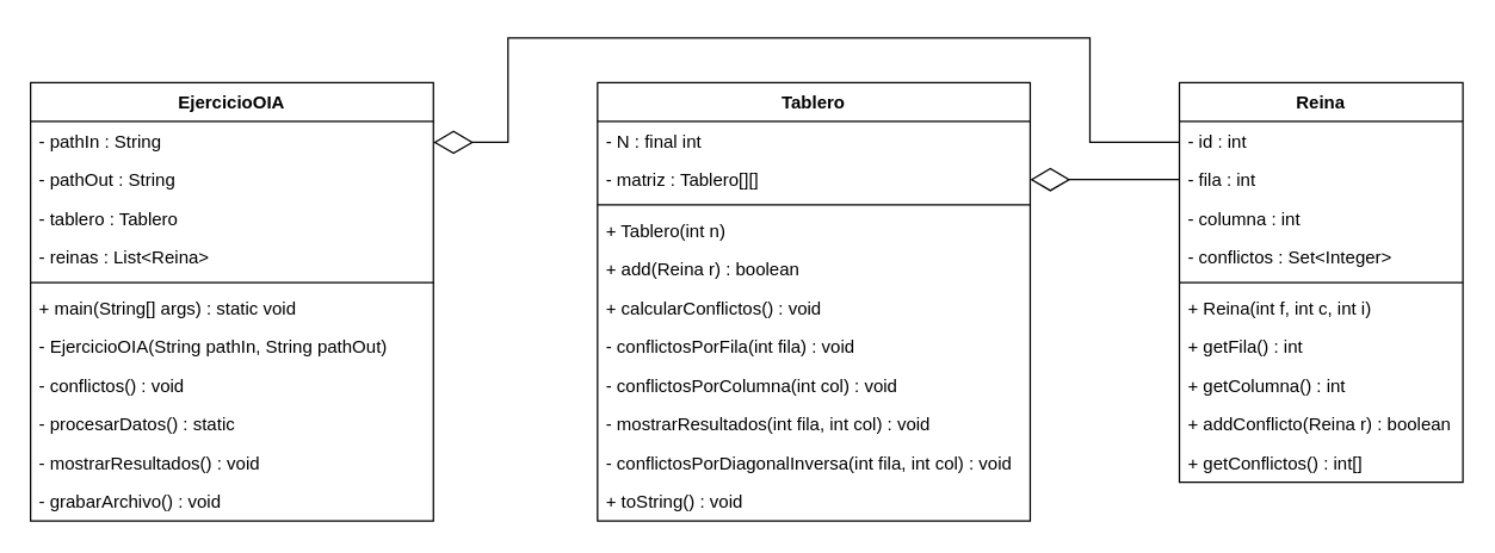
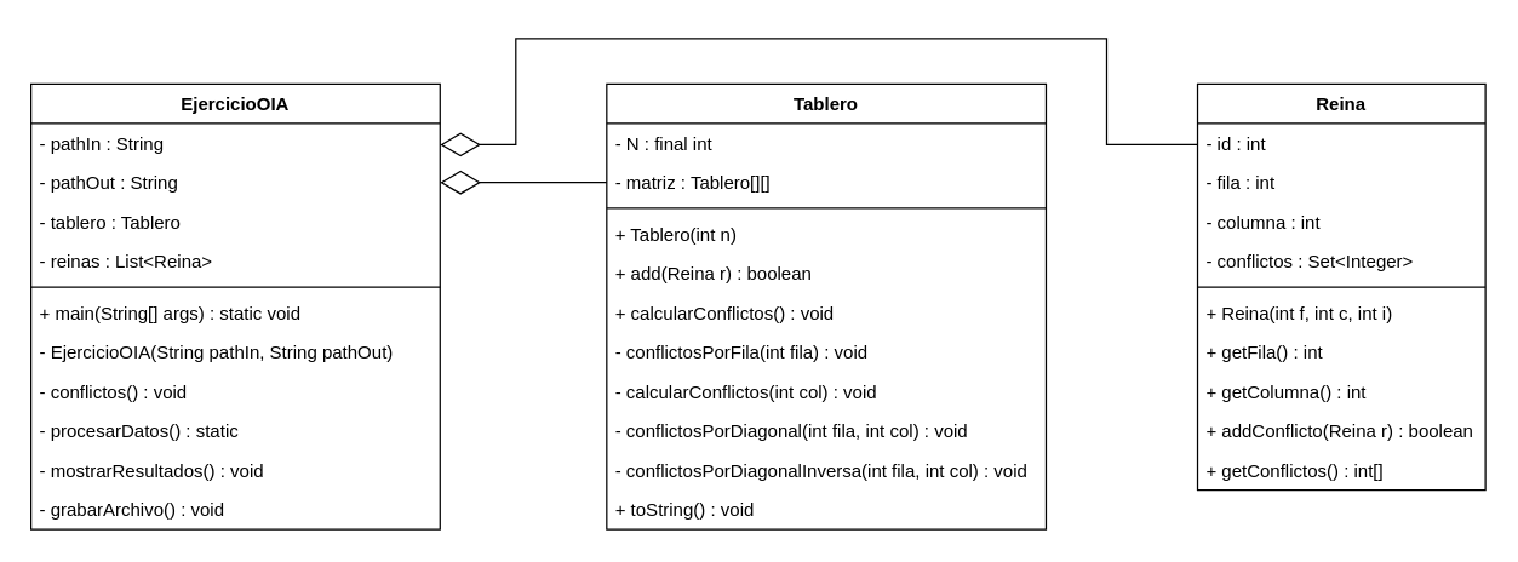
  <mxCell id="0" />
  <mxCell id="1" parent="0" />
  <mxCell id="2" value="Tablero" style="swimlane;fontStyle=1;align=center;verticalAlign=top;childLayout=stackLayout;horizontal=1;startSize=26;horizontalStack=0;resizeParent=1;resizeParentMax=0;resizeLast=0;collapsible=1;marginBottom=0;" vertex="1" parent="1"><mxGeometry x="400" y="50" width="290" height="294" as="geometry" /></mxCell>
  <mxCell id="3" value="- N : final int" style="text;strokeColor=none;fillColor=none;align=left;verticalAlign=top;spacingLeft=4;spacingRight=4;overflow=hidden;rotatable=0;points=[[0,0.5],[1,0.5]];portConstraint=eastwest;" vertex="1" parent="2"><mxGeometry y="26" width="290" height="26" as="geometry" /></mxCell>
  <mxCell id="4" value="- matriz : Tablero[][]" style="text;strokeColor=none;fillColor=none;align=left;verticalAlign=top;spacingLeft=4;spacingRight=4;overflow=hidden;rotatable=0;points=[[0,0.5],[1,0.5]];portConstraint=eastwest;" vertex="1" parent="2"><mxGeometry y="52" width="290" height="26" as="geometry" /></mxCell>
  <mxCell id="5" value="" style="line;strokeWidth=1;fillColor=none;align=left;verticalAlign=middle;spacingTop=-1;spacingLeft=3;spacingRight=3;rotatable=0;labelPosition=right;points=[];portConstraint=eastwest;strokeColor=inherit;" vertex="1" parent="2"><mxGeometry y="78" width="290" height="8" as="geometry" /></mxCell>
  <mxCell id="6" value="+ Tablero(int n)" style="text;strokeColor=none;fillColor=none;align=left;verticalAlign=top;spacingLeft=4;spacingRight=4;overflow=hidden;rotatable=0;points=[[0,0.5],[1,0.5]];portConstraint=eastwest;" vertex="1" parent="2"><mxGeometry y="86" width="290" height="26" as="geometry" /></mxCell>
  <mxCell id="7" value="+ add(Reina r) : boolean" style="text;strokeColor=none;fillColor=none;align=left;verticalAlign=top;spacingLeft=4;spacingRight=4;overflow=hidden;rotatable=0;points=[[0,0.5],[1,0.5]];portConstraint=eastwest;" vertex="1" parent="2"><mxGeometry y="112" width="290" height="26" as="geometry" /></mxCell>
  <mxCell id="8" value="+ calcularConflictos() : void" style="text;strokeColor=none;fillColor=none;align=left;verticalAlign=top;spacingLeft=4;spacingRight=4;overflow=hidden;rotatable=0;points=[[0,0.5],[1,0.5]];portConstraint=eastwest;" vertex="1" parent="2"><mxGeometry y="138" width="290" height="26" as="geometry" /></mxCell>
  <mxCell id="9" value="- conflictosPorFila(int fila) : void" style="text;strokeColor=none;fillColor=none;align=left;verticalAlign=top;spacingLeft=4;spacingRight=4;overflow=hidden;rotatable=0;points=[[0,0.5],[1,0.5]];portConstraint=eastwest;" vertex="1" parent="2"><mxGeometry y="164" width="290" height="26" as="geometry" /></mxCell>
- <mxCell id="10" value="- conflictosPorColumna(int col) : void" style="text;strokeColor=none;fillColor=none;align=left;verticalAlign=top;spacingLeft=4;spacingRight=4;overflow=hidden;rotatable=0;points=[[0,0.5],[1,0.5]];portConstraint=eastwest;" vertex="1" parent="2"><mxGeometry y="190" width="290" height="26" as="geometry" /></mxCell>
- <mxCell id="11" value="- mostrarResultados(int fila, int col) : void" style="text;strokeColor=none;fillColor=none;align=left;verticalAlign=top;spacingLeft=4;spacingRight=4;overflow=hidden;rotatable=0;points=[[0,0.5],[1,0.5]];portConstraint=eastwest;" vertex="1" parent="2"><mxGeometry y="216" width="290" height="26" as="geometry" /></mxCell>
+ <mxCell id="10" value="- calcularConflictos(int col) : void" style="text;strokeColor=none;fillColor=none;align=left;verticalAlign=top;spacingLeft=4;spacingRight=4;overflow=hidden;rotatable=0;points=[[0,0.5],[1,0.5]];portConstraint=eastwest;" vertex="1" parent="2"><mxGeometry y="190" width="290" height="26" as="geometry" /></mxCell>
+ <mxCell id="11" value="- conflictosPorDiagonal(int fila, int col) : void" style="text;strokeColor=none;fillColor=none;align=left;verticalAlign=top;spacingLeft=4;spacingRight=4;overflow=hidden;rotatable=0;points=[[0,0.5],[1,0.5]];portConstraint=eastwest;" vertex="1" parent="2"><mxGeometry y="216" width="290" height="26" as="geometry" /></mxCell>
  <mxCell id="12" value="- conflictosPorDiagonalInversa(int fila, int col) : void" style="text;strokeColor=none;fillColor=none;align=left;verticalAlign=top;spacingLeft=4;spacingRight=4;overflow=hidden;rotatable=0;points=[[0,0.5],[1,0.5]];portConstraint=eastwest;" vertex="1" parent="2"><mxGeometry y="242" width="290" height="26" as="geometry" /></mxCell>
  <mxCell id="13" value="+ toString() : void" style="text;strokeColor=none;fillColor=none;align=left;verticalAlign=top;spacingLeft=4;spacingRight=4;overflow=hidden;rotatable=0;points=[[0,0.5],[1,0.5]];portConstraint=eastwest;" vertex="1" parent="2"><mxGeometry y="268" width="290" height="26" as="geometry" /></mxCell>
  <mxCell id="14" value="Reina" style="swimlane;fontStyle=1;align=center;verticalAlign=top;childLayout=stackLayout;horizontal=1;startSize=26;horizontalStack=0;resizeParent=1;resizeParentMax=0;resizeLast=0;collapsible=1;marginBottom=0;" vertex="1" parent="1"><mxGeometry x="790" y="50" width="190" height="268" as="geometry" /></mxCell>
  <mxCell id="15" value="- id : int" style="text;strokeColor=none;fillColor=none;align=left;verticalAlign=top;spacingLeft=4;spacingRight=4;overflow=hidden;rotatable=0;points=[[0,0.5],[1,0.5]];portConstraint=eastwest;" vertex="1" parent="14"><mxGeometry y="26" width="190" height="26" as="geometry" /></mxCell>
  <mxCell id="16" value="- fila : int" style="text;strokeColor=none;fillColor=none;align=left;verticalAlign=top;spacingLeft=4;spacingRight=4;overflow=hidden;rotatable=0;points=[[0,0.5],[1,0.5]];portConstraint=eastwest;" vertex="1" parent="14"><mxGeometry y="52" width="190" height="26" as="geometry" /></mxCell>
  <mxCell id="17" value="- columna : int" style="text;strokeColor=none;fillColor=none;align=left;verticalAlign=top;spacingLeft=4;spacingRight=4;overflow=hidden;rotatable=0;points=[[0,0.5],[1,0.5]];portConstraint=eastwest;" vertex="1" parent="14"><mxGeometry y="78" width="190" height="26" as="geometry" /></mxCell>
  <mxCell id="18" value="- conflictos : Set&lt;Integer&gt;" style="text;strokeColor=none;fillColor=none;align=left;verticalAlign=top;spacingLeft=4;spacingRight=4;overflow=hidden;rotatable=0;points=[[0,0.5],[1,0.5]];portConstraint=eastwest;" vertex="1" parent="14"><mxGeometry y="104" width="190" height="26" as="geometry" /></mxCell>
  <mxCell id="19" value="" style="line;strokeWidth=1;fillColor=none;align=left;verticalAlign=middle;spacingTop=-1;spacingLeft=3;spacingRight=3;rotatable=0;labelPosition=right;points=[];portConstraint=eastwest;strokeColor=inherit;" vertex="1" parent="14"><mxGeometry y="130" width="190" height="8" as="geometry" /></mxCell>
  <mxCell id="20" value="+ Reina(int f, int c, int i)" style="text;strokeColor=none;fillColor=none;align=left;verticalAlign=top;spacingLeft=4;spacingRight=4;overflow=hidden;rotatable=0;points=[[0,0.5],[1,0.5]];portConstraint=eastwest;" vertex="1" parent="14"><mxGeometry y="138" width="190" height="26" as="geometry" /></mxCell>
  <mxCell id="21" value="+ getFila() : int" style="text;strokeColor=none;fillColor=none;align=left;verticalAlign=top;spacingLeft=4;spacingRight=4;overflow=hidden;rotatable=0;points=[[0,0.5],[1,0.5]];portConstraint=eastwest;" vertex="1" parent="14"><mxGeometry y="164" width="190" height="26" as="geometry" /></mxCell>
  <mxCell id="22" value="+ getColumna() : int" style="text;strokeColor=none;fillColor=none;align=left;verticalAlign=top;spacingLeft=4;spacingRight=4;overflow=hidden;rotatable=0;points=[[0,0.5],[1,0.5]];portConstraint=eastwest;" vertex="1" parent="14"><mxGeometry y="190" width="190" height="26" as="geometry" /></mxCell>
  <mxCell id="23" value="+ addConflicto(Reina r) : boolean" style="text;strokeColor=none;fillColor=none;align=left;verticalAlign=top;spacingLeft=4;spacingRight=4;overflow=hidden;rotatable=0;points=[[0,0.5],[1,0.5]];portConstraint=eastwest;" vertex="1" parent="14"><mxGeometry y="216" width="190" height="26" as="geometry" /></mxCell>
  <mxCell id="24" value="+ getConflictos() : int[]" style="text;strokeColor=none;fillColor=none;align=left;verticalAlign=top;spacingLeft=4;spacingRight=4;overflow=hidden;rotatable=0;points=[[0,0.5],[1,0.5]];portConstraint=eastwest;" vertex="1" parent="14"><mxGeometry y="242" width="190" height="26" as="geometry" /></mxCell>
- <mxCell id="25" value="" style="endArrow=diamondThin;endFill=0;endSize=24;html=1;rounded=0;exitX=0;exitY=0.5;exitDx=0;exitDy=0;entryX=1;entryY=0.5;entryDx=0;entryDy=0;" edge="1" parent="1" source="16" target="4"><mxGeometry width="160" relative="1" as="geometry"><mxPoint x="830" y="230" as="sourcePoint" /><mxPoint x="670" y="230" as="targetPoint" /></mxGeometry></mxCell>
  <mxCell id="26" value="EjercicioOIA" style="swimlane;fontStyle=1;align=center;verticalAlign=top;childLayout=stackLayout;horizontal=1;startSize=26;horizontalStack=0;resizeParent=1;resizeParentMax=0;resizeLast=0;collapsible=1;marginBottom=0;" vertex="1" parent="1"><mxGeometry x="20" y="50" width="270" height="294" as="geometry" /></mxCell>
  <mxCell id="27" value="- pathIn : String" style="text;strokeColor=none;fillColor=none;align=left;verticalAlign=top;spacingLeft=4;spacingRight=4;overflow=hidden;rotatable=0;points=[[0,0.5],[1,0.5]];portConstraint=eastwest;" vertex="1" parent="26"><mxGeometry y="26" width="270" height="26" as="geometry" /></mxCell>
  <mxCell id="28" value="- pathOut : String" style="text;strokeColor=none;fillColor=none;align=left;verticalAlign=top;spacingLeft=4;spacingRight=4;overflow=hidden;rotatable=0;points=[[0,0.5],[1,0.5]];portConstraint=eastwest;" vertex="1" parent="26"><mxGeometry y="52" width="270" height="26" as="geometry" /></mxCell>
  <mxCell id="29" value="- tablero : Tablero" style="text;strokeColor=none;fillColor=none;align=left;verticalAlign=top;spacingLeft=4;spacingRight=4;overflow=hidden;rotatable=0;points=[[0,0.5],[1,0.5]];portConstraint=eastwest;" vertex="1" parent="26"><mxGeometry y="78" width="270" height="26" as="geometry" /></mxCell>
  <mxCell id="30" value="- reinas : List&lt;Reina&gt;" style="text;strokeColor=none;fillColor=none;align=left;verticalAlign=top;spacingLeft=4;spacingRight=4;overflow=hidden;rotatable=0;points=[[0,0.5],[1,0.5]];portConstraint=eastwest;" vertex="1" parent="26"><mxGeometry y="104" width="270" height="26" as="geometry" /></mxCell>
  <mxCell id="31" value="" style="line;strokeWidth=1;fillColor=none;align=left;verticalAlign=middle;spacingTop=-1;spacingLeft=3;spacingRight=3;rotatable=0;labelPosition=right;points=[];portConstraint=eastwest;strokeColor=inherit;" vertex="1" parent="26"><mxGeometry y="130" width="270" height="8" as="geometry" /></mxCell>
  <mxCell id="32" value="+ main(String[] args) : static void" style="text;strokeColor=none;fillColor=none;align=left;verticalAlign=top;spacingLeft=4;spacingRight=4;overflow=hidden;rotatable=0;points=[[0,0.5],[1,0.5]];portConstraint=eastwest;" vertex="1" parent="26"><mxGeometry y="138" width="270" height="26" as="geometry" /></mxCell>
  <mxCell id="33" value="- EjercicioOIA(String pathIn, String pathOut)" style="text;strokeColor=none;fillColor=none;align=left;verticalAlign=top;spacingLeft=4;spacingRight=4;overflow=hidden;rotatable=0;points=[[0,0.5],[1,0.5]];portConstraint=eastwest;" vertex="1" parent="26"><mxGeometry y="164" width="270" height="26" as="geometry" /></mxCell>
  <mxCell id="34" value="- conflictos() : void" style="text;strokeColor=none;fillColor=none;align=left;verticalAlign=top;spacingLeft=4;spacingRight=4;overflow=hidden;rotatable=0;points=[[0,0.5],[1,0.5]];portConstraint=eastwest;" vertex="1" parent="26"><mxGeometry y="190" width="270" height="26" as="geometry" /></mxCell>
  <mxCell id="35" value="- procesarDatos() : static" style="text;strokeColor=none;fillColor=none;align=left;verticalAlign=top;spacingLeft=4;spacingRight=4;overflow=hidden;rotatable=0;points=[[0,0.5],[1,0.5]];portConstraint=eastwest;" vertex="1" parent="26"><mxGeometry y="216" width="270" height="26" as="geometry" /></mxCell>
  <mxCell id="36" value="- mostrarResultados() : void" style="text;strokeColor=none;fillColor=none;align=left;verticalAlign=top;spacingLeft=4;spacingRight=4;overflow=hidden;rotatable=0;points=[[0,0.5],[1,0.5]];portConstraint=eastwest;" vertex="1" parent="26"><mxGeometry y="242" width="270" height="26" as="geometry" /></mxCell>
  <mxCell id="37" value="- grabarArchivo() : void" style="text;strokeColor=none;fillColor=none;align=left;verticalAlign=top;spacingLeft=4;spacingRight=4;overflow=hidden;rotatable=0;points=[[0,0.5],[1,0.5]];portConstraint=eastwest;" vertex="1" parent="26"><mxGeometry y="268" width="270" height="26" as="geometry" /></mxCell>
+ <mxCell id="38" value="" style="endArrow=diamondThin;endFill=0;endSize=24;html=1;rounded=0;entryX=1;entryY=0.5;entryDx=0;entryDy=0;exitX=0;exitY=0.5;exitDx=0;exitDy=0;" edge="1" parent="1" source="4" target="28"><mxGeometry width="160" relative="1" as="geometry"><mxPoint x="380" y="170" as="sourcePoint" /><mxPoint x="700" y="125" as="targetPoint" /><Array as="points" /></mxGeometry></mxCell>
  <mxCell id="39" value="" style="endArrow=diamondThin;endFill=0;endSize=24;html=1;rounded=0;exitX=0;exitY=0.5;exitDx=0;exitDy=0;" edge="1" parent="1"><mxGeometry width="160" relative="1" as="geometry"><mxPoint x="790" y="90" as="sourcePoint" /><mxPoint x="290" y="90" as="targetPoint" /><Array as="points"><mxPoint x="730" y="90" /><mxPoint x="730" y="20" /><mxPoint x="340" y="20" /><mxPoint x="340" y="90" /></Array></mxGeometry></mxCell>
